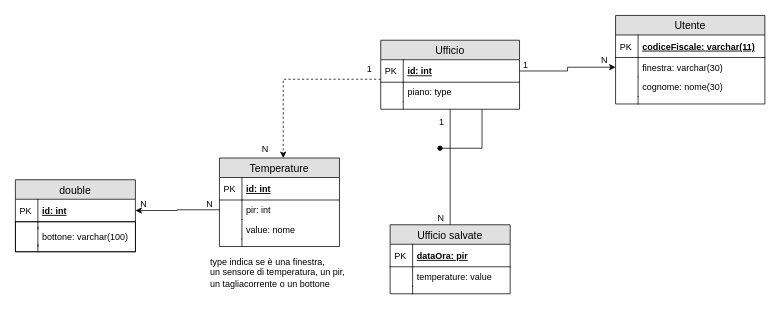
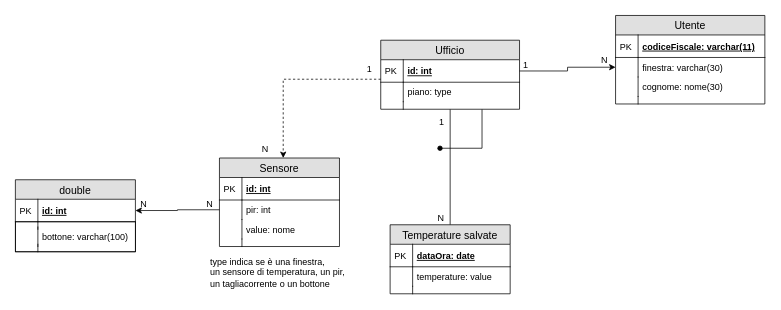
  <mxCell id="0" />
  <mxCell id="1" parent="0" />
  <mxCell id="2" style="edgeStyle=orthogonalEdgeStyle;rounded=0;orthogonalLoop=1;jettySize=auto;html=1;entryX=0.5;entryY=0;entryDx=0;entryDy=0;endArrow=none;" parent="1" source="4" target="21" edge="1"><mxGeometry relative="1" as="geometry" /></mxCell>
  <mxCell id="3" style="edgeStyle=orthogonalEdgeStyle;rounded=0;orthogonalLoop=1;jettySize=auto;html=1;endArrow=oval;endFill=1;" parent="1" source="4" edge="1"><mxGeometry relative="1" as="geometry"><mxPoint x="586" y="197" as="targetPoint" /><Array as="points"><mxPoint x="642" y="197" /><mxPoint x="586" y="197" /></Array></mxGeometry></mxCell>
  <mxCell id="4" value="Ufficio" style="swimlane;fontStyle=0;childLayout=stackLayout;horizontal=1;startSize=26;fillColor=#e0e0e0;horizontalStack=0;resizeParent=1;resizeParentMax=0;resizeLast=0;collapsible=1;marginBottom=0;swimlaneFillColor=#ffffff;align=center;fontSize=14;" parent="1" vertex="1"><mxGeometry x="507" y="53" width="185" height="92" as="geometry" /></mxCell>
  <mxCell id="5" value="id: int" style="shape=partialRectangle;top=0;left=0;right=0;bottom=1;align=left;verticalAlign=middle;fillColor=none;spacingLeft=34;spacingRight=4;overflow=hidden;rotatable=0;points=[[0,0.5],[1,0.5]];portConstraint=eastwest;dropTarget=0;fontStyle=5;fontSize=12;" parent="4" vertex="1"><mxGeometry y="26" width="185" height="30" as="geometry" /></mxCell>
  <mxCell id="6" value="PK" style="shape=partialRectangle;top=0;left=0;bottom=0;fillColor=none;align=left;verticalAlign=middle;spacingLeft=4;spacingRight=4;overflow=hidden;rotatable=0;points=[];portConstraint=eastwest;part=1;fontSize=12;" parent="5" vertex="1" connectable="0"><mxGeometry width="30" height="30" as="geometry" /></mxCell>
  <mxCell id="7" value="piano: type" style="shape=partialRectangle;top=0;left=0;right=0;bottom=0;align=left;verticalAlign=top;fillColor=none;spacingLeft=34;spacingRight=4;overflow=hidden;rotatable=0;points=[[0,0.5],[1,0.5]];portConstraint=eastwest;dropTarget=0;fontSize=12;" parent="4" vertex="1"><mxGeometry y="56" width="185" height="26" as="geometry" /></mxCell>
  <mxCell id="8" value="" style="shape=partialRectangle;top=0;left=0;bottom=0;fillColor=none;align=left;verticalAlign=top;spacingLeft=4;spacingRight=4;overflow=hidden;rotatable=0;points=[];portConstraint=eastwest;part=1;fontSize=12;" parent="7" vertex="1" connectable="0"><mxGeometry width="30" height="26" as="geometry" /></mxCell>
  <mxCell id="9" value="" style="shape=partialRectangle;top=0;left=0;right=0;bottom=0;align=left;verticalAlign=top;fillColor=none;spacingLeft=34;spacingRight=4;overflow=hidden;rotatable=0;points=[[0,0.5],[1,0.5]];portConstraint=eastwest;dropTarget=0;fontSize=12;" parent="4" vertex="1"><mxGeometry y="82" width="185" height="10" as="geometry" /></mxCell>
  <mxCell id="10" value="" style="shape=partialRectangle;top=0;left=0;bottom=0;fillColor=none;align=left;verticalAlign=top;spacingLeft=4;spacingRight=4;overflow=hidden;rotatable=0;points=[];portConstraint=eastwest;part=1;fontSize=12;" parent="9" vertex="1" connectable="0"><mxGeometry width="30" height="10" as="geometry" /></mxCell>
  <mxCell id="11" value="Utente" style="swimlane;fontStyle=0;childLayout=stackLayout;horizontal=1;startSize=26;fillColor=#e0e0e0;horizontalStack=0;resizeParent=1;resizeParentMax=0;resizeLast=0;collapsible=1;marginBottom=0;swimlaneFillColor=#ffffff;align=center;fontSize=14;" parent="1" vertex="1"><mxGeometry x="820" y="20" width="199" height="118" as="geometry" /></mxCell>
  <mxCell id="12" value="codiceFiscale: varchar(11)" style="shape=partialRectangle;top=0;left=0;right=0;bottom=1;align=left;verticalAlign=middle;fillColor=none;spacingLeft=34;spacingRight=4;overflow=hidden;rotatable=0;points=[[0,0.5],[1,0.5]];portConstraint=eastwest;dropTarget=0;fontStyle=5;fontSize=12;" parent="11" vertex="1"><mxGeometry y="26" width="199" height="30" as="geometry" /></mxCell>
  <mxCell id="13" value="PK" style="shape=partialRectangle;top=0;left=0;bottom=0;fillColor=none;align=left;verticalAlign=middle;spacingLeft=4;spacingRight=4;overflow=hidden;rotatable=0;points=[];portConstraint=eastwest;part=1;fontSize=12;" parent="12" vertex="1" connectable="0"><mxGeometry width="30" height="30" as="geometry" /></mxCell>
  <mxCell id="14" value="finestra: varchar(30)" style="shape=partialRectangle;top=0;left=0;right=0;bottom=0;align=left;verticalAlign=top;fillColor=none;spacingLeft=34;spacingRight=4;overflow=hidden;rotatable=0;points=[[0,0.5],[1,0.5]];portConstraint=eastwest;dropTarget=0;fontSize=12;" parent="11" vertex="1"><mxGeometry y="56" width="199" height="26" as="geometry" /></mxCell>
  <mxCell id="15" value="" style="shape=partialRectangle;top=0;left=0;bottom=0;fillColor=none;align=left;verticalAlign=top;spacingLeft=4;spacingRight=4;overflow=hidden;rotatable=0;points=[];portConstraint=eastwest;part=1;fontSize=12;" parent="14" vertex="1" connectable="0"><mxGeometry width="30" height="26" as="geometry" /></mxCell>
  <mxCell id="16" value="cognome: nome(30)" style="shape=partialRectangle;top=0;left=0;right=0;bottom=0;align=left;verticalAlign=top;fillColor=none;spacingLeft=34;spacingRight=4;overflow=hidden;rotatable=0;points=[[0,0.5],[1,0.5]];portConstraint=eastwest;dropTarget=0;fontSize=12;" parent="11" vertex="1"><mxGeometry y="82" width="199" height="26" as="geometry" /></mxCell>
  <mxCell id="17" value="" style="shape=partialRectangle;top=0;left=0;bottom=0;fillColor=none;align=left;verticalAlign=top;spacingLeft=4;spacingRight=4;overflow=hidden;rotatable=0;points=[];portConstraint=eastwest;part=1;fontSize=12;" parent="16" vertex="1" connectable="0"><mxGeometry width="30" height="26" as="geometry" /></mxCell>
  <mxCell id="18" value="" style="shape=partialRectangle;top=0;left=0;right=0;bottom=0;align=left;verticalAlign=top;fillColor=none;spacingLeft=34;spacingRight=4;overflow=hidden;rotatable=0;points=[[0,0.5],[1,0.5]];portConstraint=eastwest;dropTarget=0;fontSize=12;" parent="11" vertex="1"><mxGeometry y="108" width="199" height="10" as="geometry" /></mxCell>
  <mxCell id="19" value="" style="shape=partialRectangle;top=0;left=0;bottom=0;fillColor=none;align=left;verticalAlign=top;spacingLeft=4;spacingRight=4;overflow=hidden;rotatable=0;points=[];portConstraint=eastwest;part=1;fontSize=12;" parent="18" vertex="1" connectable="0"><mxGeometry width="30" height="10" as="geometry" /></mxCell>
  <mxCell id="20" style="edgeStyle=orthogonalEdgeStyle;rounded=0;orthogonalLoop=1;jettySize=auto;html=1;entryX=0;entryY=0.5;entryDx=0;entryDy=0;" parent="1" source="5" target="14" edge="1"><mxGeometry relative="1" as="geometry" /></mxCell>
- <mxCell id="21" value="Ufficio salvate" style="swimlane;fontStyle=0;childLayout=stackLayout;horizontal=1;startSize=26;fillColor=#e0e0e0;horizontalStack=0;resizeParent=1;resizeParentMax=0;resizeLast=0;collapsible=1;marginBottom=0;swimlaneFillColor=#ffffff;align=center;fontSize=14;" parent="1" vertex="1"><mxGeometry x="519.5" y="299" width="160" height="92" as="geometry" /></mxCell>
- <mxCell id="22" value="dataOra: pir" style="shape=partialRectangle;top=0;left=0;right=0;bottom=1;align=left;verticalAlign=middle;fillColor=none;spacingLeft=34;spacingRight=4;overflow=hidden;rotatable=0;points=[[0,0.5],[1,0.5]];portConstraint=eastwest;dropTarget=0;fontStyle=5;fontSize=12;" parent="21" vertex="1"><mxGeometry y="26" width="160" height="30" as="geometry" /></mxCell>
+ <mxCell id="21" value="Temperature salvate" style="swimlane;fontStyle=0;childLayout=stackLayout;horizontal=1;startSize=26;fillColor=#e0e0e0;horizontalStack=0;resizeParent=1;resizeParentMax=0;resizeLast=0;collapsible=1;marginBottom=0;swimlaneFillColor=#ffffff;align=center;fontSize=14;" parent="1" vertex="1"><mxGeometry x="519.5" y="299" width="160" height="92" as="geometry" /></mxCell>
+ <mxCell id="22" value="dataOra: date" style="shape=partialRectangle;top=0;left=0;right=0;bottom=1;align=left;verticalAlign=middle;fillColor=none;spacingLeft=34;spacingRight=4;overflow=hidden;rotatable=0;points=[[0,0.5],[1,0.5]];portConstraint=eastwest;dropTarget=0;fontStyle=5;fontSize=12;" parent="21" vertex="1"><mxGeometry y="26" width="160" height="30" as="geometry" /></mxCell>
  <mxCell id="23" value="PK" style="shape=partialRectangle;top=0;left=0;bottom=0;fillColor=none;align=left;verticalAlign=middle;spacingLeft=4;spacingRight=4;overflow=hidden;rotatable=0;points=[];portConstraint=eastwest;part=1;fontSize=12;" parent="22" vertex="1" connectable="0"><mxGeometry width="30" height="30" as="geometry" /></mxCell>
  <mxCell id="24" value="temperature: value" style="shape=partialRectangle;top=0;left=0;right=0;bottom=0;align=left;verticalAlign=top;fillColor=none;spacingLeft=34;spacingRight=4;overflow=hidden;rotatable=0;points=[[0,0.5],[1,0.5]];portConstraint=eastwest;dropTarget=0;fontSize=12;" parent="21" vertex="1"><mxGeometry y="56" width="160" height="26" as="geometry" /></mxCell>
  <mxCell id="25" value="" style="shape=partialRectangle;top=0;left=0;bottom=0;fillColor=none;align=left;verticalAlign=top;spacingLeft=4;spacingRight=4;overflow=hidden;rotatable=0;points=[];portConstraint=eastwest;part=1;fontSize=12;" parent="24" vertex="1" connectable="0"><mxGeometry width="30" height="26" as="geometry" /></mxCell>
  <mxCell id="26" value="" style="shape=partialRectangle;top=0;left=0;right=0;bottom=0;align=left;verticalAlign=top;fillColor=none;spacingLeft=34;spacingRight=4;overflow=hidden;rotatable=0;points=[[0,0.5],[1,0.5]];portConstraint=eastwest;dropTarget=0;fontSize=12;" parent="21" vertex="1"><mxGeometry y="82" width="160" height="10" as="geometry" /></mxCell>
  <mxCell id="27" value="" style="shape=partialRectangle;top=0;left=0;bottom=0;fillColor=none;align=left;verticalAlign=top;spacingLeft=4;spacingRight=4;overflow=hidden;rotatable=0;points=[];portConstraint=eastwest;part=1;fontSize=12;" parent="26" vertex="1" connectable="0"><mxGeometry width="30" height="10" as="geometry" /></mxCell>
  <mxCell id="28" value="1" style="text;html=1;resizable=0;points=[];autosize=1;align=left;verticalAlign=top;spacingTop=-4;" parent="1" vertex="1"><mxGeometry x="582.5" y="152" width="17" height="14" as="geometry" /></mxCell>
  <mxCell id="29" value="N" style="text;html=1;resizable=0;points=[];autosize=1;align=left;verticalAlign=top;spacingTop=-4;" parent="1" vertex="1"><mxGeometry x="580.5" y="280" width="19" height="14" as="geometry" /></mxCell>
  <mxCell id="30" value="1" style="text;html=1;resizable=0;points=[];autosize=1;align=left;verticalAlign=top;spacingTop=-4;" parent="1" vertex="1"><mxGeometry x="487" y="82" width="17" height="14" as="geometry" /></mxCell>
  <mxCell id="31" value="1" style="text;html=1;resizable=0;points=[];autosize=1;align=left;verticalAlign=top;spacingTop=-4;" parent="1" vertex="1"><mxGeometry x="694.5" y="77" width="17" height="14" as="geometry" /></mxCell>
  <mxCell id="32" value="N" style="text;html=1;resizable=0;points=[];autosize=1;align=left;verticalAlign=top;spacingTop=-4;" parent="1" vertex="1"><mxGeometry x="799" y="70" width="19" height="14" as="geometry" /></mxCell>
- <mxCell id="33" value="Temperature" style="swimlane;fontStyle=0;childLayout=stackLayout;horizontal=1;startSize=26;fillColor=#e0e0e0;horizontalStack=0;resizeParent=1;resizeParentMax=0;resizeLast=0;collapsible=1;marginBottom=0;swimlaneFillColor=#ffffff;align=center;fontSize=14;" parent="1" vertex="1"><mxGeometry x="292" y="210" width="160" height="118" as="geometry" /></mxCell>
+ <mxCell id="33" value="Sensore" style="swimlane;fontStyle=0;childLayout=stackLayout;horizontal=1;startSize=26;fillColor=#e0e0e0;horizontalStack=0;resizeParent=1;resizeParentMax=0;resizeLast=0;collapsible=1;marginBottom=0;swimlaneFillColor=#ffffff;align=center;fontSize=14;" parent="1" vertex="1"><mxGeometry x="292" y="210" width="160" height="118" as="geometry" /></mxCell>
  <mxCell id="34" value="id: int" style="shape=partialRectangle;top=0;left=0;right=0;bottom=1;align=left;verticalAlign=middle;fillColor=none;spacingLeft=34;spacingRight=4;overflow=hidden;rotatable=0;points=[[0,0.5],[1,0.5]];portConstraint=eastwest;dropTarget=0;fontStyle=5;fontSize=12;" parent="33" vertex="1"><mxGeometry y="26" width="160" height="30" as="geometry" /></mxCell>
  <mxCell id="35" value="PK" style="shape=partialRectangle;top=0;left=0;bottom=0;fillColor=none;align=left;verticalAlign=middle;spacingLeft=4;spacingRight=4;overflow=hidden;rotatable=0;points=[];portConstraint=eastwest;part=1;fontSize=12;" parent="34" vertex="1" connectable="0"><mxGeometry width="30" height="30" as="geometry" /></mxCell>
  <mxCell id="36" value="pir: int" style="shape=partialRectangle;top=0;left=0;right=0;bottom=0;align=left;verticalAlign=top;fillColor=none;spacingLeft=34;spacingRight=4;overflow=hidden;rotatable=0;points=[[0,0.5],[1,0.5]];portConstraint=eastwest;dropTarget=0;fontSize=12;" parent="33" vertex="1"><mxGeometry y="56" width="160" height="26" as="geometry" /></mxCell>
  <mxCell id="37" value="" style="shape=partialRectangle;top=0;left=0;bottom=0;fillColor=none;align=left;verticalAlign=top;spacingLeft=4;spacingRight=4;overflow=hidden;rotatable=0;points=[];portConstraint=eastwest;part=1;fontSize=12;" parent="36" vertex="1" connectable="0"><mxGeometry width="30" height="26" as="geometry" /></mxCell>
  <mxCell id="38" value="value: nome" style="shape=partialRectangle;top=0;left=0;right=0;bottom=0;align=left;verticalAlign=top;fillColor=none;spacingLeft=34;spacingRight=4;overflow=hidden;rotatable=0;points=[[0,0.5],[1,0.5]];portConstraint=eastwest;dropTarget=0;fontSize=12;" parent="33" vertex="1"><mxGeometry y="82" width="160" height="26" as="geometry" /></mxCell>
  <mxCell id="39" value="" style="shape=partialRectangle;top=0;left=0;bottom=0;fillColor=none;align=left;verticalAlign=top;spacingLeft=4;spacingRight=4;overflow=hidden;rotatable=0;points=[];portConstraint=eastwest;part=1;fontSize=12;" parent="38" vertex="1" connectable="0"><mxGeometry width="30" height="26" as="geometry" /></mxCell>
  <mxCell id="40" value="" style="shape=partialRectangle;top=0;left=0;right=0;bottom=0;align=left;verticalAlign=top;fillColor=none;spacingLeft=34;spacingRight=4;overflow=hidden;rotatable=0;points=[[0,0.5],[1,0.5]];portConstraint=eastwest;dropTarget=0;fontSize=12;" parent="33" vertex="1"><mxGeometry y="108" width="160" height="10" as="geometry" /></mxCell>
  <mxCell id="41" value="" style="shape=partialRectangle;top=0;left=0;bottom=0;fillColor=none;align=left;verticalAlign=top;spacingLeft=4;spacingRight=4;overflow=hidden;rotatable=0;points=[];portConstraint=eastwest;part=1;fontSize=12;" parent="40" vertex="1" connectable="0"><mxGeometry width="30" height="10" as="geometry" /></mxCell>
  <mxCell id="42" style="edgeStyle=orthogonalEdgeStyle;rounded=0;orthogonalLoop=1;jettySize=auto;html=1;dashed=1;" parent="1" source="5" target="33" edge="1"><mxGeometry relative="1" as="geometry"><Array as="points"><mxPoint x="377" y="105" /></Array></mxGeometry></mxCell>
  <mxCell id="43" value="N" style="text;html=1;resizable=0;points=[];autosize=1;align=left;verticalAlign=top;spacingTop=-4;" parent="1" vertex="1"><mxGeometry x="347" y="188" width="19" height="14" as="geometry" /></mxCell>
  <mxCell id="44" value="type indica se è una finestra,&lt;br&gt;un sensore di temperatura, un pir,&lt;br&gt;un tagliacorrente o un bottone" style="text;html=1;resizable=0;points=[];autosize=1;align=left;verticalAlign=top;spacingTop=-4;" parent="1" vertex="1"><mxGeometry x="277.5" y="339" width="189" height="42" as="geometry" /></mxCell>
  <mxCell id="45" value="double" style="swimlane;fontStyle=0;childLayout=stackLayout;horizontal=1;startSize=26;fillColor=#e0e0e0;horizontalStack=0;resizeParent=1;resizeParentMax=0;resizeLast=0;collapsible=1;marginBottom=0;swimlaneFillColor=#ffffff;align=center;fontSize=14;" parent="1" vertex="1"><mxGeometry x="20" y="239" width="160" height="96" as="geometry" /></mxCell>
  <mxCell id="46" value="id: int" style="shape=partialRectangle;top=0;left=0;right=0;bottom=1;align=left;verticalAlign=middle;fillColor=none;spacingLeft=34;spacingRight=4;overflow=hidden;rotatable=0;points=[[0,0.5],[1,0.5]];portConstraint=eastwest;dropTarget=0;fontStyle=5;fontSize=12;" parent="45" vertex="1"><mxGeometry y="26" width="160" height="30" as="geometry" /></mxCell>
  <mxCell id="47" value="PK" style="shape=partialRectangle;top=0;left=0;bottom=0;fillColor=none;align=left;verticalAlign=middle;spacingLeft=4;spacingRight=4;overflow=hidden;rotatable=0;points=[];portConstraint=eastwest;part=1;fontSize=12;" parent="46" vertex="1" connectable="0"><mxGeometry width="30" height="30" as="geometry" /></mxCell>
  <mxCell id="48" value="" style="text;strokeColor=#000000;fillColor=none;spacingLeft=4;spacingRight=4;overflow=hidden;rotatable=0;points=[[0,0.5],[1,0.5]];portConstraint=eastwest;fontSize=12;fontFamily=Helvetica;fontColor=#000000;align=left;" parent="45" vertex="1"><mxGeometry y="56" width="160" height="40" as="geometry" /></mxCell>
  <mxCell id="49" value="" style="shape=partialRectangle;top=0;left=0;bottom=0;fillColor=none;align=left;verticalAlign=top;spacingLeft=4;spacingRight=4;overflow=hidden;rotatable=0;points=[];portConstraint=eastwest;part=1;fontSize=12;" parent="48" vertex="1" connectable="0"><mxGeometry width="30" height="10" as="geometry" /></mxCell>
  <mxCell id="50" value="bottone: varchar(100)" style="shape=partialRectangle;top=0;left=0;right=0;bottom=0;align=left;verticalAlign=top;fillColor=none;spacingLeft=34;spacingRight=4;overflow=hidden;rotatable=0;points=[[0,0.5],[1,0.5]];portConstraint=eastwest;dropTarget=0;fontSize=12;" parent="48" vertex="1"><mxGeometry y="7" width="160" height="26" as="geometry" /></mxCell>
  <mxCell id="51" value="" style="shape=partialRectangle;top=0;left=0;bottom=0;fillColor=none;align=left;verticalAlign=top;spacingLeft=4;spacingRight=4;overflow=hidden;rotatable=0;points=[];portConstraint=eastwest;part=1;fontSize=12;" parent="50" vertex="1" connectable="0"><mxGeometry width="30" height="26" as="geometry" /></mxCell>
  <mxCell id="52" value="" style="shape=partialRectangle;top=0;left=0;right=0;bottom=0;align=left;verticalAlign=top;fillColor=none;spacingLeft=34;spacingRight=4;overflow=hidden;rotatable=0;points=[[0,0.5],[1,0.5]];portConstraint=eastwest;dropTarget=0;fontSize=12;" parent="48" vertex="1"><mxGeometry y="30" width="160" height="10" as="geometry" /></mxCell>
  <mxCell id="53" value="" style="shape=partialRectangle;top=0;left=0;bottom=0;fillColor=none;align=left;verticalAlign=top;spacingLeft=4;spacingRight=4;overflow=hidden;rotatable=0;points=[];portConstraint=eastwest;part=1;fontSize=12;" parent="52" vertex="1" connectable="0"><mxGeometry width="30" height="10" as="geometry" /></mxCell>
  <mxCell id="54" value="N" style="text;html=1;resizable=0;points=[];autosize=1;align=left;verticalAlign=top;spacingTop=-4;" parent="1" vertex="1"><mxGeometry x="185" y="262" width="19" height="14" as="geometry" /></mxCell>
  <mxCell id="55" value="N" style="text;html=1;resizable=0;points=[];autosize=1;align=left;verticalAlign=top;spacingTop=-4;" parent="1" vertex="1"><mxGeometry x="273" y="262" width="19" height="14" as="geometry" /></mxCell>
  <mxCell id="56" style="edgeStyle=orthogonalEdgeStyle;rounded=0;orthogonalLoop=1;jettySize=auto;html=1;entryX=1;entryY=0.5;entryDx=0;entryDy=0;" parent="1" source="36" target="46" edge="1"><mxGeometry relative="1" as="geometry" /></mxCell>
